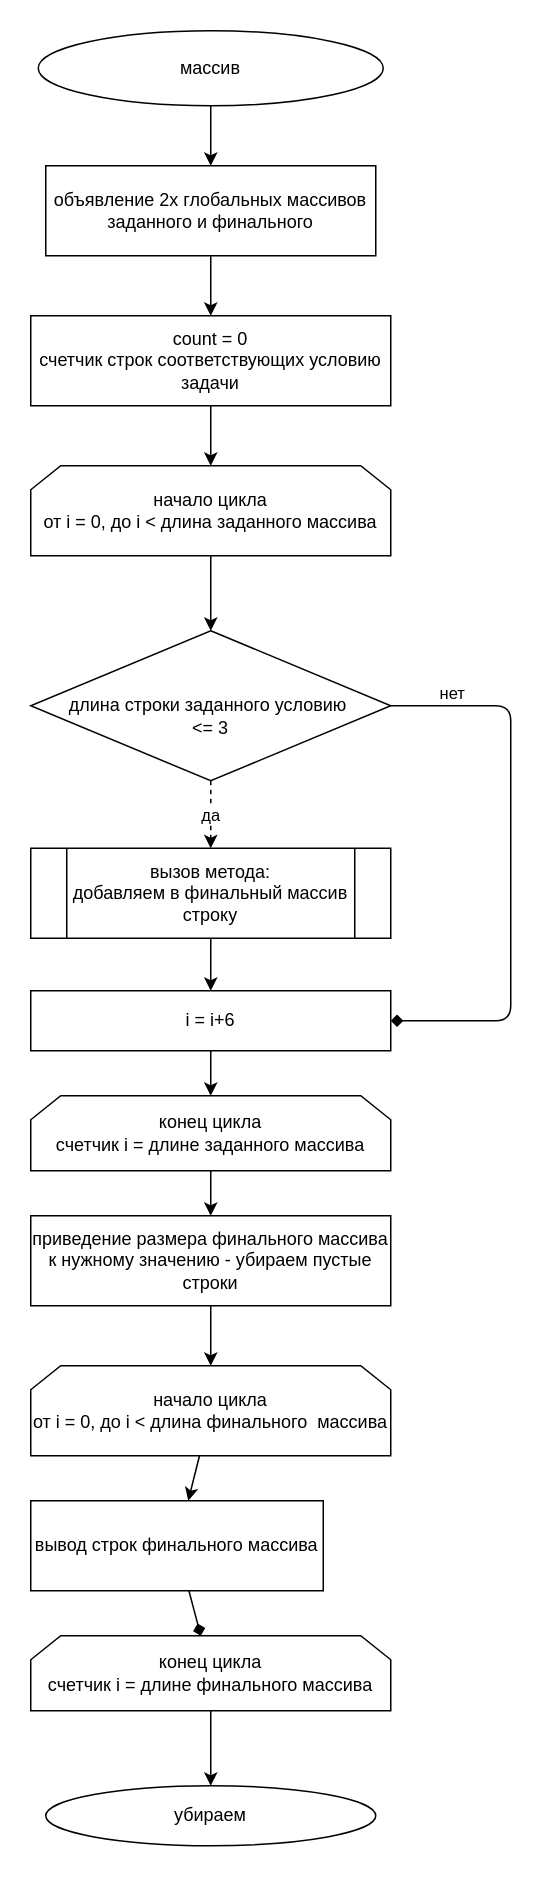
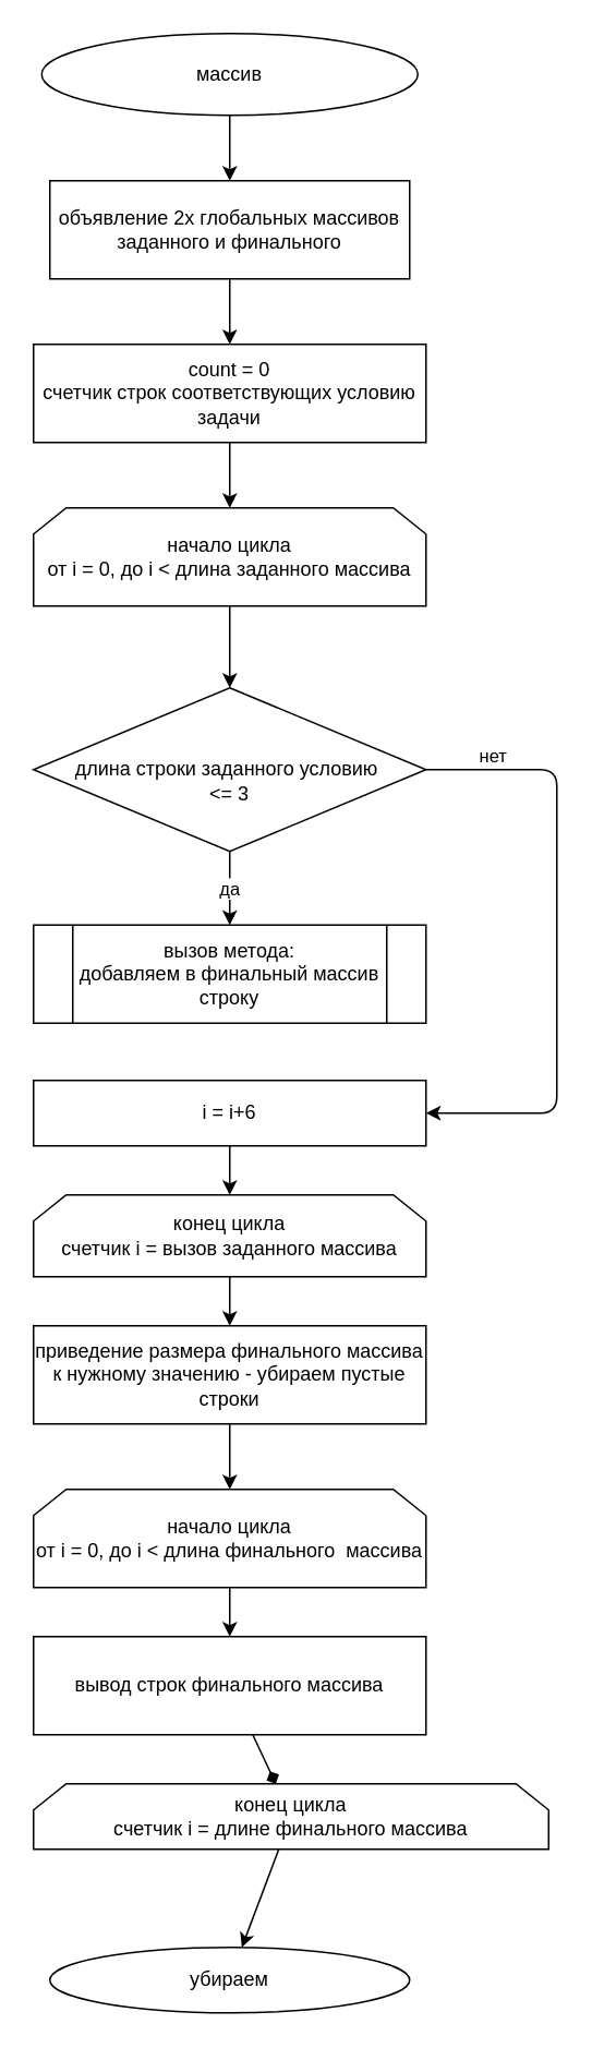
  <mxCell id="0" />
  <mxCell id="1" parent="0" />
  <mxCell id="2" value="" style="edgeStyle=none;html=1;" edge="1" parent="1" target="5"><mxGeometry relative="1" as="geometry"><mxPoint x="140" y="70" as="sourcePoint" /></mxGeometry></mxCell>
  <mxCell id="3" value="массив" style="ellipse;whiteSpace=wrap;html=1;" vertex="1" parent="1"><mxGeometry x="25" y="20" width="230" height="50" as="geometry" /></mxCell>
  <mxCell id="4" value="" style="edgeStyle=none;html=1;" edge="1" parent="1" source="5" target="7"><mxGeometry relative="1" as="geometry" /></mxCell>
  <mxCell id="5" value="объявление 2х глобальных массивов&lt;br&gt;заданного и финального" style="rounded=0;whiteSpace=wrap;html=1;" vertex="1" parent="1"><mxGeometry x="30" y="110" width="220" height="60" as="geometry" /></mxCell>
  <mxCell id="6" value="" style="edgeStyle=none;html=1;" edge="1" parent="1" source="7"><mxGeometry relative="1" as="geometry"><mxPoint x="140" y="310" as="targetPoint" /></mxGeometry></mxCell>
  <mxCell id="7" value="count = 0&lt;br&gt;счетчик строк соответствующих условию задачи" style="rounded=0;whiteSpace=wrap;html=1;" vertex="1" parent="1"><mxGeometry x="20" y="210" width="240" height="60" as="geometry" /></mxCell>
  <mxCell id="8" value="" style="edgeStyle=none;html=1;" edge="1" parent="1" source="9" target="11"><mxGeometry relative="1" as="geometry" /></mxCell>
  <mxCell id="9" value="начало цикла&lt;br&gt;от i = 0, до i &amp;lt; длина заданного массива" style="shape=loopLimit;whiteSpace=wrap;html=1;" vertex="1" parent="1"><mxGeometry x="20" y="310" width="240" height="60" as="geometry" /></mxCell>
- <mxCell id="10" value="да" style="edgeStyle=none;html=1;dashed=1;" edge="1" parent="1" source="11" target="13"><mxGeometry relative="1" as="geometry" /></mxCell>
+ <mxCell id="10" value="да" style="edgeStyle=none;html=1;" edge="1" parent="1" source="11" target="13"><mxGeometry relative="1" as="geometry" /></mxCell>
  <mxCell id="11" value="&lt;br&gt;длина строки заданного условию&amp;nbsp;&lt;br&gt;&amp;lt;= 3" style="rhombus;whiteSpace=wrap;html=1;" vertex="1" parent="1"><mxGeometry x="20" y="420" width="240" height="100" as="geometry" /></mxCell>
- <mxCell id="12" value="" style="edgeStyle=none;html=1;entryX=0.5;entryY=0;entryDx=0;entryDy=0;entryPerimeter=0;" edge="1" parent="1" source="13" target="17"><mxGeometry relative="1" as="geometry"><mxPoint x="140" y="680" as="targetPoint" /></mxGeometry></mxCell>
  <mxCell id="13" value="вызов метода:&lt;br&gt;добавляем в финальный массив строку" style="shape=process;whiteSpace=wrap;html=1;backgroundOutline=1;" vertex="1" parent="1"><mxGeometry x="20" y="565" width="240" height="60" as="geometry" /></mxCell>
  <mxCell id="14" value="" style="edgeStyle=none;html=1;" edge="1" parent="1" source="15" target="21"><mxGeometry relative="1" as="geometry" /></mxCell>
- <mxCell id="15" value="конец цикла&lt;br&gt;счетчик i = длине заданного массива" style="shape=loopLimit;whiteSpace=wrap;html=1;" vertex="1" parent="1"><mxGeometry x="20" y="730" width="240" height="50" as="geometry" /></mxCell>
+ <mxCell id="15" value="конец цикла&lt;br&gt;счетчик i = вызов заданного массива" style="shape=loopLimit;whiteSpace=wrap;html=1;" vertex="1" parent="1"><mxGeometry x="20" y="730" width="240" height="50" as="geometry" /></mxCell>
  <mxCell id="16" value="" style="edgeStyle=none;html=1;" edge="1" parent="1" source="17" target="15"><mxGeometry relative="1" as="geometry" /></mxCell>
  <mxCell id="17" value="i = i+6" style="rounded=0;whiteSpace=wrap;html=1;" vertex="1" parent="1"><mxGeometry x="20" y="660" width="240" height="40" as="geometry" /></mxCell>
- <mxCell id="18" value="" style="endArrow=diamond;html=1;exitX=1;exitY=0.5;exitDx=0;exitDy=0;entryX=1;entryY=0.5;entryDx=0;entryDy=0;" edge="1" parent="1" source="11" target="17"><mxGeometry width="50" height="50" relative="1" as="geometry"><mxPoint x="330" y="580" as="sourcePoint" /><mxPoint x="300" y="690" as="targetPoint" /><Array as="points"><mxPoint x="340" y="470" /><mxPoint x="340" y="680" /></Array></mxGeometry></mxCell>
+ <mxCell id="18" value="" style="endArrow=classic;html=1;exitX=1;exitY=0.5;exitDx=0;exitDy=0;entryX=1;entryY=0.5;entryDx=0;entryDy=0;" edge="1" parent="1" source="11" target="17"><mxGeometry width="50" height="50" relative="1" as="geometry"><mxPoint x="330" y="580" as="sourcePoint" /><mxPoint x="300" y="690" as="targetPoint" /><Array as="points"><mxPoint x="340" y="470" /><mxPoint x="340" y="680" /></Array></mxGeometry></mxCell>
  <mxCell id="19" value="нет" style="edgeLabel;html=1;align=center;verticalAlign=middle;resizable=0;points=[];" vertex="1" connectable="0" parent="18"><mxGeometry x="-0.15" y="3" relative="1" as="geometry"><mxPoint x="-43" y="-86" as="offset" /></mxGeometry></mxCell>
  <mxCell id="20" style="edgeStyle=none;html=1;entryX=0.5;entryY=0;entryDx=0;entryDy=0;" edge="1" parent="1" source="21" target="23"><mxGeometry relative="1" as="geometry"><mxPoint x="140" y="970" as="targetPoint" /></mxGeometry></mxCell>
  <mxCell id="21" value="приведение размера финального массива к нужному значению - убираем пустые строки" style="rounded=0;whiteSpace=wrap;html=1;" vertex="1" parent="1"><mxGeometry x="20" y="810" width="240" height="60" as="geometry" /></mxCell>
  <mxCell id="22" value="" style="edgeStyle=none;html=1;" edge="1" parent="1" source="23" target="25"><mxGeometry relative="1" as="geometry" /></mxCell>
  <mxCell id="23" value="начало цикла&lt;br&gt;от i = 0, до i &amp;lt; длина финального&amp;nbsp; массива" style="shape=loopLimit;whiteSpace=wrap;html=1;" vertex="1" parent="1"><mxGeometry x="20" y="910" width="240" height="60" as="geometry" /></mxCell>
  <mxCell id="24" value="" style="edgeStyle=none;html=1;endArrow=diamond;" edge="1" parent="1" source="25" target="27"><mxGeometry relative="1" as="geometry" /></mxCell>
- <mxCell id="25" value="вывод строк финального массива" style="rounded=0;whiteSpace=wrap;html=1;" vertex="1" parent="1"><mxGeometry x="20" y="1000" width="195" height="60" as="geometry" /></mxCell>
+ <mxCell id="25" value="вывод строк финального массива" style="rounded=0;whiteSpace=wrap;html=1;" vertex="1" parent="1"><mxGeometry x="20" y="1000" width="240" height="60" as="geometry" /></mxCell>
  <mxCell id="26" value="" style="edgeStyle=none;html=1;" edge="1" parent="1" source="27" target="28"><mxGeometry relative="1" as="geometry" /></mxCell>
- <mxCell id="27" value="конец цикла&lt;br&gt;счетчик i = длине финального массива" style="shape=loopLimit;whiteSpace=wrap;html=1;" vertex="1" parent="1"><mxGeometry x="20" y="1090" width="240" height="50" as="geometry" /></mxCell>
+ <mxCell id="27" value="конец цикла&lt;br&gt;счетчик i = длине финального массива" style="shape=loopLimit;whiteSpace=wrap;html=1;" vertex="1" parent="1"><mxGeometry x="20" y="1090" width="315" height="40" as="geometry" /></mxCell>
  <mxCell id="28" value="убираем&lt;br&gt;" style="ellipse;whiteSpace=wrap;html=1;" vertex="1" parent="1"><mxGeometry x="30" y="1190" width="220" height="40" as="geometry" /></mxCell>
